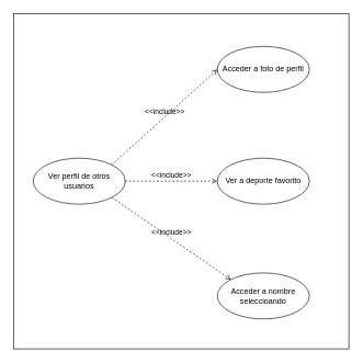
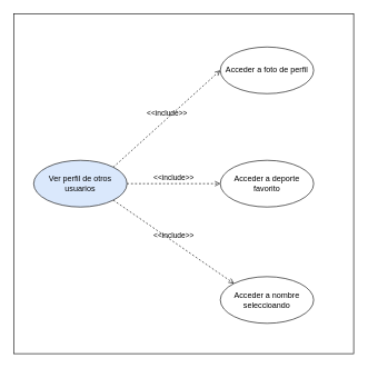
  <mxCell id="0" />
  <mxCell id="1" parent="0" />
  <mxCell id="2" value="" style="rounded=0;whiteSpace=wrap;html=1;" vertex="1" parent="1"><mxGeometry x="20" y="20" width="510" height="510" as="geometry" /></mxCell>
- <mxCell id="3" value="Ver perfil de otros usuarios" style="ellipse;whiteSpace=wrap;html=1;" vertex="1" parent="1"><mxGeometry x="50" y="240" width="140" height="70" as="geometry" /></mxCell>
+ <mxCell id="3" value="Ver perfil de otros usuarios" style="ellipse;whiteSpace=wrap;html=1;fillColor=#dae8fc;" vertex="1" parent="1"><mxGeometry x="50" y="240" width="140" height="70" as="geometry" /></mxCell>
  <mxCell id="4" value="Acceder a foto de perfil" style="ellipse;whiteSpace=wrap;html=1;" vertex="1" parent="1"><mxGeometry x="330" y="70" width="140" height="70" as="geometry" /></mxCell>
- <mxCell id="5" value="Ver a deporte favorito" style="ellipse;whiteSpace=wrap;html=1;" vertex="1" parent="1"><mxGeometry x="330" y="240" width="140" height="70" as="geometry" /></mxCell>
+ <mxCell id="5" value="Acceder a deporte favorito" style="ellipse;whiteSpace=wrap;html=1;" vertex="1" parent="1"><mxGeometry x="330" y="240" width="140" height="70" as="geometry" /></mxCell>
  <mxCell id="6" value="Acceder a nombre seleccioando" style="ellipse;whiteSpace=wrap;html=1;" vertex="1" parent="1"><mxGeometry x="330" y="414.5" width="140" height="70" as="geometry" /></mxCell>
  <mxCell id="7" value="&amp;lt;&amp;lt;include&amp;gt;&amp;gt;" style="html=1;verticalAlign=bottom;labelBackgroundColor=none;endArrow=open;endFill=0;dashed=1;rounded=0;exitX=1;exitY=1;exitDx=0;exitDy=0;entryX=0;entryY=0;entryDx=0;entryDy=0;" edge="1" parent="1" source="3" target="6"><mxGeometry width="160" relative="1" as="geometry"><mxPoint x="150" y="360" as="sourcePoint" /><mxPoint x="310" y="360" as="targetPoint" /></mxGeometry></mxCell>
  <mxCell id="8" value="&amp;lt;&amp;lt;include&amp;gt;&amp;gt;" style="html=1;verticalAlign=bottom;labelBackgroundColor=none;endArrow=open;endFill=0;dashed=1;rounded=0;exitX=1;exitY=0.5;exitDx=0;exitDy=0;entryX=0;entryY=0.5;entryDx=0;entryDy=0;" edge="1" parent="1" source="3" target="5"><mxGeometry width="160" relative="1" as="geometry"><mxPoint x="360" y="350" as="sourcePoint" /><mxPoint x="520" y="350" as="targetPoint" /></mxGeometry></mxCell>
  <mxCell id="9" value="&amp;lt;&amp;lt;include&amp;gt;&amp;gt;" style="html=1;verticalAlign=bottom;labelBackgroundColor=none;endArrow=open;endFill=0;dashed=1;rounded=0;exitX=1;exitY=0;exitDx=0;exitDy=0;entryX=0;entryY=0.5;entryDx=0;entryDy=0;" edge="1" parent="1" source="3" target="4"><mxGeometry width="160" relative="1" as="geometry"><mxPoint x="210" y="190" as="sourcePoint" /><mxPoint x="370" y="190" as="targetPoint" /></mxGeometry></mxCell>
